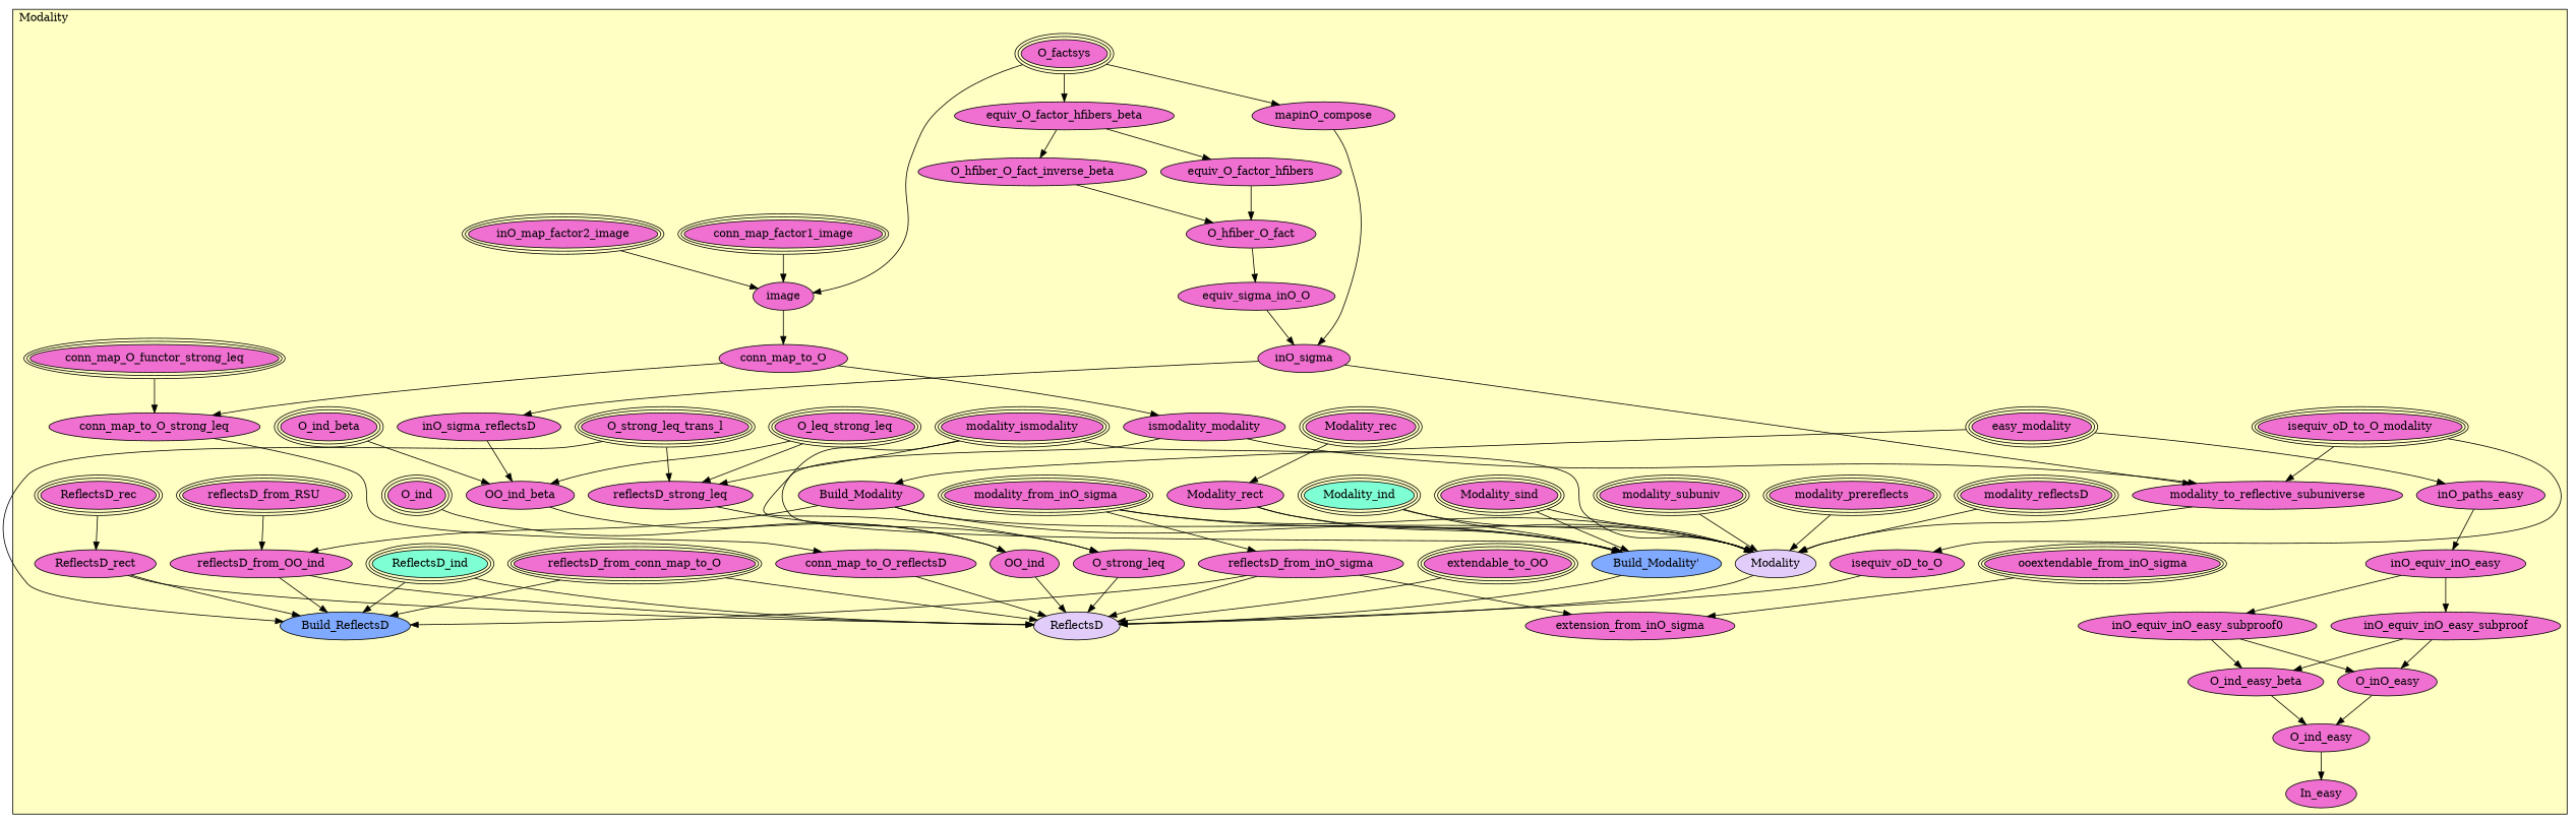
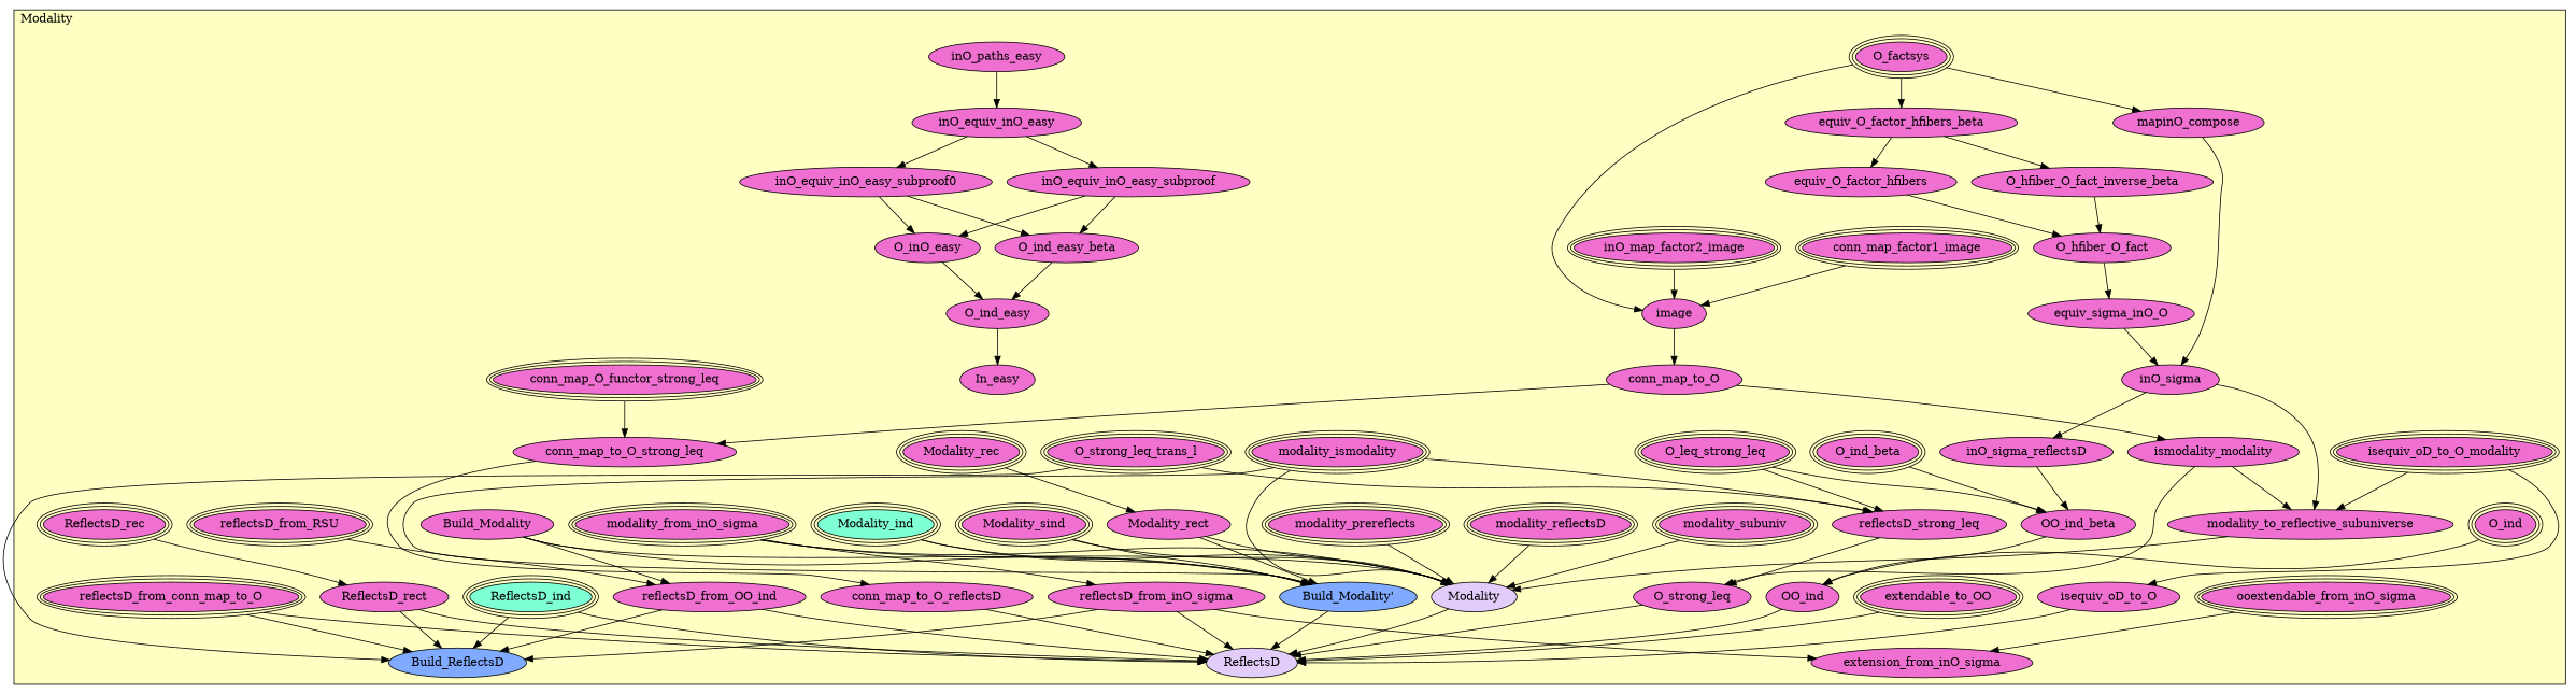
  digraph {
    node [fillcolor="#F070D1" style=filled]
    n1 [label=O_factsys peripheries=3]
    n2 [label=equiv_O_factor_hfibers_beta]
    n3 [label=equiv_O_factor_hfibers]
    n4 [label=O_hfiber_O_fact_inverse_beta]
    n5 [label=O_hfiber_O_fact]
    n6 [label=inO_map_factor2_image peripheries=3]
    n7 [label=conn_map_factor1_image peripheries=3]
    n8 [label=image]
-   n9 [label=easy_modality peripheries=3]
    n10 [label=inO_paths_easy]
    n11 [label=inO_equiv_inO_easy]
    n12 [label=inO_equiv_inO_easy_subproof0]
    n13 [label=inO_equiv_inO_easy_subproof]
    n14 [label=O_inO_easy]
    n15 [label=O_ind_easy_beta]
    n16 [label=O_ind_easy]
    n17 [label=In_easy]
    n18 [label=conn_map_O_functor_strong_leq peripheries=3]
    n19 [label=conn_map_to_O]
    n20 [label=conn_map_to_O_strong_leq]
    n21 [label=reflectsD_from_conn_map_to_O peripheries=3]
    n22 [label=conn_map_to_O_reflectsD]
    n23 [label=modality_from_inO_sigma peripheries=3]
    n24 [label=reflectsD_from_inO_sigma]
    n25 [label=ooextendable_from_inO_sigma peripheries=3]
    n26 [label=extension_from_inO_sigma]
    n27 [label=equiv_sigma_inO_O]
    n28 [label=mapinO_compose]
    n29 [label=inO_sigma]
    n30 [label=inO_sigma_reflectsD]
    n31 [label=Build_Modality]
    n32 [label=O_ind_beta peripheries=3]
    n33 [label=O_ind peripheries=3]
    n34 [label=isequiv_oD_to_O_modality peripheries=3]
    n35 [label=modality_ismodality peripheries=3]
    n36 [label=ismodality_modality]
    n37 [label=modality_to_reflective_subuniverse]
    n38 [label=modality_reflectsD peripheries=3]
    n39 [label=modality_prereflects peripheries=3]
    n40 [label=modality_subuniv peripheries=3]
    n41 [label=Modality_sind peripheries=3]
    n42 [label=Modality_rec peripheries=3]
    n43 [fillcolor="#7FFFD4" label=Modality_ind peripheries=3]
    n44 [label=Modality_rect]
    n45 [fillcolor="#7FAAFF" label="Build_Modality'"]
    n46 [fillcolor="#E2CDFA" label=Modality]
    n47 [label=O_strong_leq_trans_l peripheries=3]
    n48 [label=O_leq_strong_leq peripheries=3]
    n49 [label=reflectsD_strong_leq]
    n50 [label=O_strong_leq]
    n51 [label=isequiv_oD_to_O]
    n52 [label=reflectsD_from_RSU peripheries=3]
    n53 [label=reflectsD_from_OO_ind]
    n54 [label=OO_ind_beta]
    n55 [label=OO_ind]
    n56 [label=extendable_to_OO peripheries=3]
    n57 [label=ReflectsD_rec peripheries=3]
    n58 [fillcolor="#7FFFD4" label=ReflectsD_ind peripheries=3]
    n59 [label=ReflectsD_rect]
    n60 [fillcolor="#7FAAFF" label=Build_ReflectsD]
    n61 [fillcolor="#E2CDFA" label=ReflectsD]
    subgraph cluster_1 {
      fillcolor="#FFFFC3"
      label=Modality
      labeljust=l
      style=filled
      n1
      n2
      n3
      n4
      n5
      n6
      n7
      n8
-     n9
      n10
      n11
      n12
      n13
      n14
      n15
      n16
      n17
      n18
      n19
      n20
      n21
      n22
      n23
      n24
      n25
      n26
      n27
      n28
      n29
      n30
      n31
      n32
      n33
      n34
      n35
      n36
      n37
      n38
      n39
      n40
      n41
      n42
      n43
      n44
      n45
      n46
      n47
      n48
      n49
      n50
      n51
      n52
      n53
      n54
      n55
      n56
      n57
      n58
      n59
      n60
      n61
    }
    n1 -> n2
    n1 -> n8
    n1 -> n28
    n2 -> n3
    n2 -> n4
    n3 -> n5
    n4 -> n5
    n5 -> n27
    n6 -> n8
    n7 -> n8
    n8 -> n19
-   n9 -> n10
-   n9 -> n31
    n10 -> n11
    n11 -> n12
    n11 -> n13
    n12 -> n14
    n12 -> n15
    n13 -> n14
    n13 -> n15
    n14 -> n16
    n15 -> n16
    n16 -> n17
    n18 -> n20
    n19 -> n20
    n19 -> n36
    n20 -> n22
    n21 -> n60
    n21 -> n61
    n22 -> n61
    n23 -> n24
    n23 -> n45
    n23 -> n46
    n24 -> n26
    n24 -> n60
    n24 -> n61
    n25 -> n26
    n27 -> n29
    n28 -> n29
    n29 -> n30
    n29 -> n37
    n30 -> n54
    n31 -> n45
    n31 -> n46
    n31 -> n53
    n32 -> n54
    n33 -> n55
    n34 -> n37
    n34 -> n51
    n35 -> n45
    n35 -> n46
    n35 -> n49
    n36 -> n37
    n36 -> n50
    n37 -> n46
    n38 -> n46
    n39 -> n46
    n40 -> n46
    n41 -> n45
    n41 -> n46
    n42 -> n44
    n43 -> n45
    n43 -> n46
    n44 -> n45
    n44 -> n46
    n45 -> n61
    n46 -> n61
    n47 -> n49
    n47 -> n60
    n48 -> n49
    n48 -> n54
    n49 -> n50
    n50 -> n61
    n51 -> n61
    n52 -> n53
    n53 -> n60
    n53 -> n61
    n54 -> n55
    n55 -> n61
    n56 -> n61
    n57 -> n59
    n58 -> n60
    n58 -> n61
    n59 -> n60
    n59 -> n61
  }
